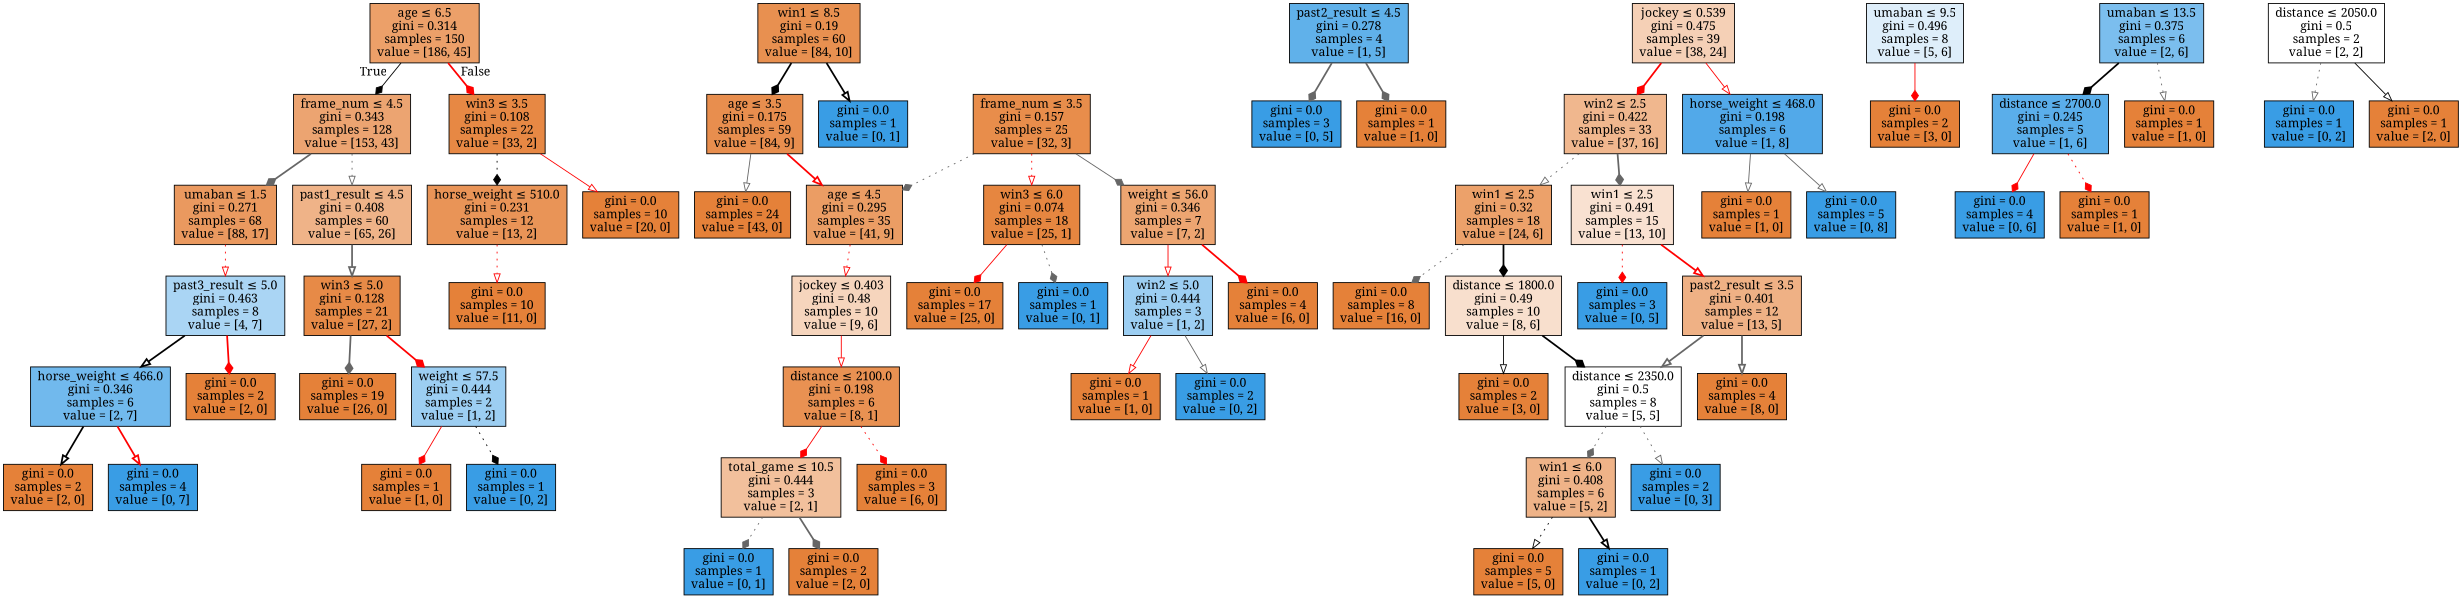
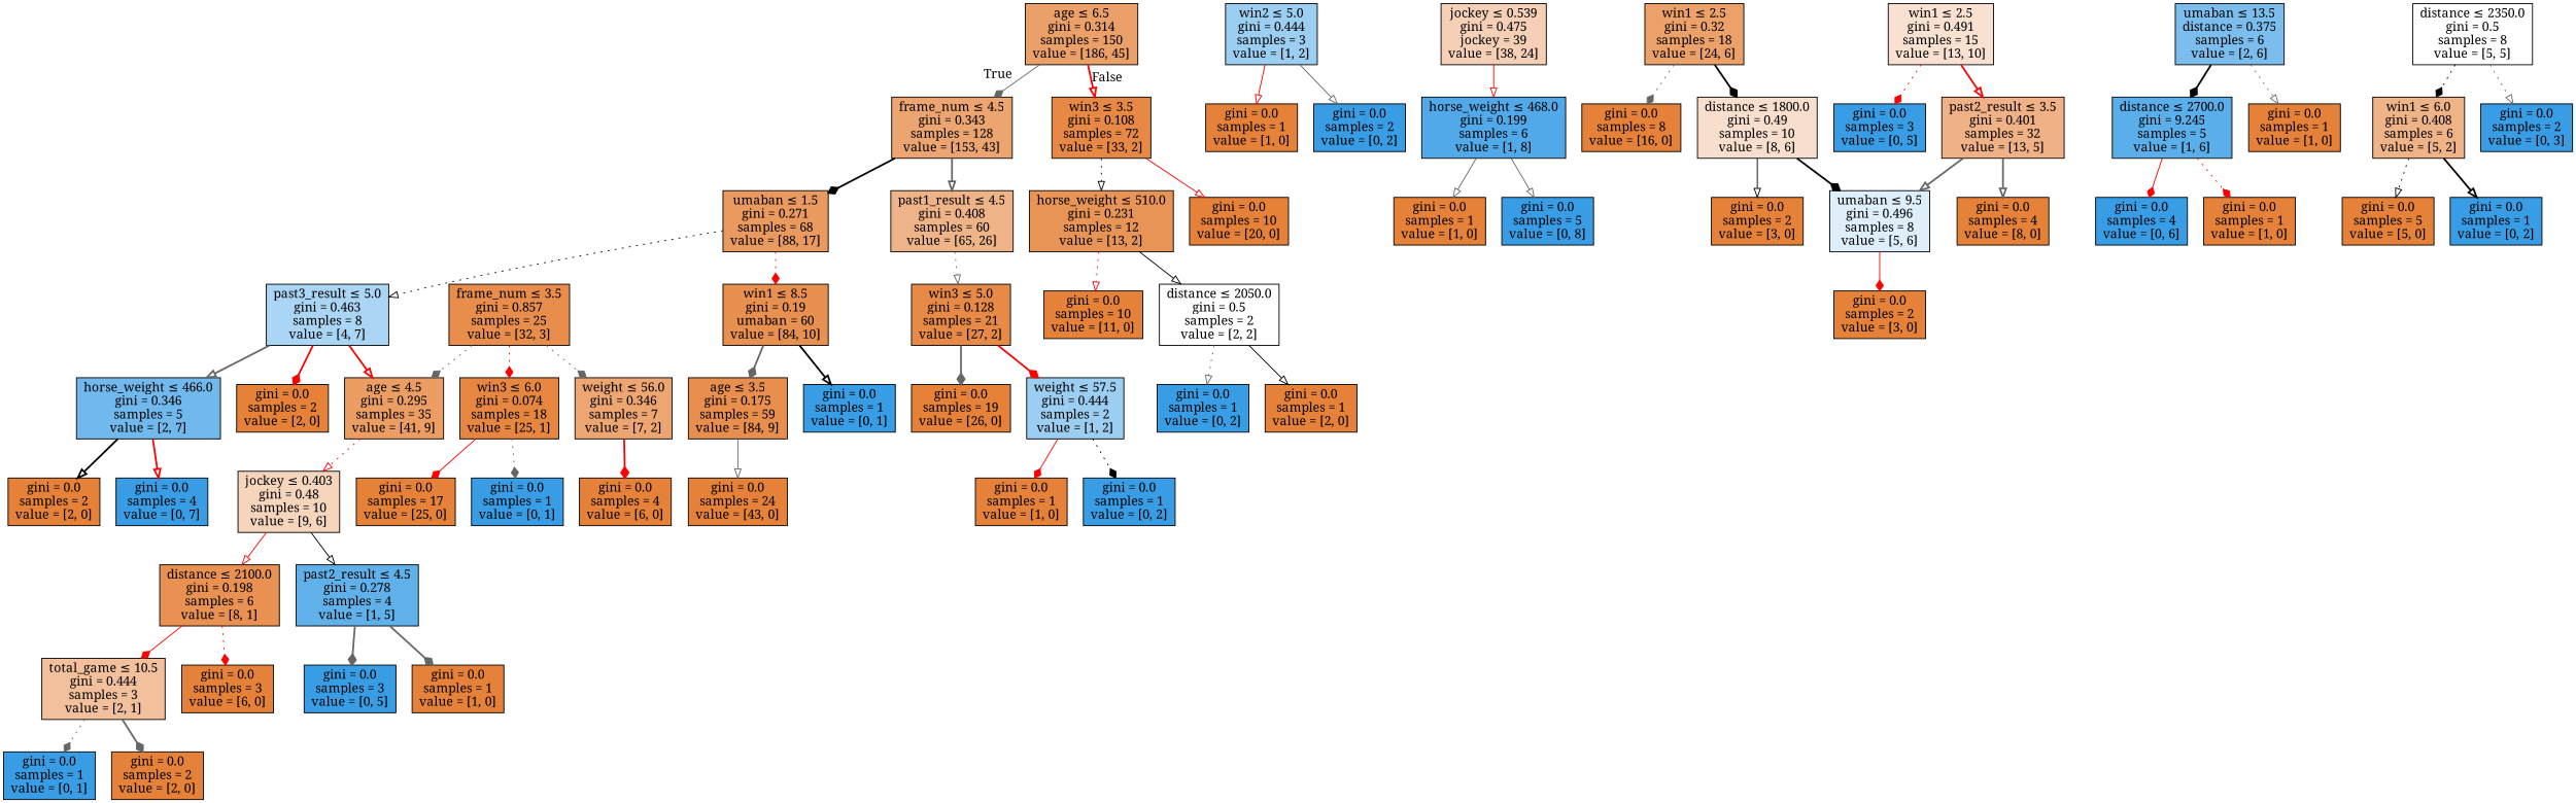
  digraph {
    fontname="Noto Serif"
    node [color=black fillcolor="#e58139ff" fontname="Noto Serif" shape=box style=filled]
    edge [arrowhead=diamond color=red fontname="Noto Serif" style=bold]
    n1 [fillcolor="#e58139c1" label=<age &le; 6.5<br/>gini = 0.314<br/>samples = 150<br/>value = [186, 45]>]
    n2 [fillcolor="#e58139b7" label=<frame_num &le; 4.5<br/>gini = 0.343<br/>samples = 128<br/>value = [153, 43]>]
-   n3 [fillcolor="#e58139f0" label=<win3 &le; 3.5<br/>gini = 0.108<br/>samples = 22<br/>value = [33, 2]>]
+   n3 [fillcolor="#e58139f0" label=<win3 &le; 3.5<br/>gini = 0.108<br/>samples = 72<br/>value = [33, 2]>]
    n4 [fillcolor="#e58139ce" label=<umaban &le; 1.5<br/>gini = 0.271<br/>samples = 68<br/>value = [88, 17]>]
    n5 [fillcolor="#e5813999" label=<past1_result &le; 4.5<br/>gini = 0.408<br/>samples = 60<br/>value = [65, 26]>]
    n6 [fillcolor="#e58139d8" label=<horse_weight &le; 510.0<br/>gini = 0.231<br/>samples = 12<br/>value = [13, 2]>]
    n7 [label=<gini = 0.0<br/>samples = 10<br/>value = [20, 0]>]
    n8 [fillcolor="#399de56d" label=<past3_result &le; 5.0<br/>gini = 0.463<br/>samples = 8<br/>value = [4, 7]>]
-   n9 [fillcolor="#e58139e1" label=<win1 &le; 8.5<br/>gini = 0.19<br/>samples = 60<br/>value = [84, 10]>]
+   n9 [fillcolor="#e58139e1" label=<win1 &le; 8.5<br/>gini = 0.19<br/>umaban = 60<br/>value = [84, 10]>]
    n10 [fillcolor="#e58139ec" label=<win3 &le; 5.0<br/>gini = 0.128<br/>samples = 21<br/>value = [27, 2]>]
-   n11 [fillcolor="#399de5b6" label=<horse_weight &le; 466.0<br/>gini = 0.346<br/>samples = 6<br/>value = [2, 7]>]
+   n11 [fillcolor="#399de5b6" label=<horse_weight &le; 466.0<br/>gini = 0.346<br/>samples = 5<br/>value = [2, 7]>]
    n12 [label=<gini = 0.0<br/>samples = 2<br/>value = [2, 0]>]
    n13 [fillcolor="#e58139e4" label=<age &le; 3.5<br/>gini = 0.175<br/>samples = 59<br/>value = [84, 9]>]
    n14 [fillcolor="#399de5ff" label=<gini = 0.0<br/>samples = 1<br/>value = [0, 1]>]
    n15 [label=<gini = 0.0<br/>samples = 2<br/>value = [2, 0]>]
    n16 [fillcolor="#399de5ff" label=<gini = 0.0<br/>samples = 4<br/>value = [0, 7]>]
    n17 [label=<gini = 0.0<br/>samples = 24<br/>value = [43, 0]>]
    n18 [fillcolor="#e58139c7" label=<age &le; 4.5<br/>gini = 0.295<br/>samples = 35<br/>value = [41, 9]>]
    n19 [fillcolor="#e5813955" label=<jockey &le; 0.403<br/>gini = 0.48<br/>samples = 10<br/>value = [9, 6]>]
    n20 [fillcolor="#e58139df" label=<distance &le; 2100.0<br/>gini = 0.198<br/>samples = 6<br/>value = [8, 1]>]
    n21 [fillcolor="#399de5cc" label=<past2_result &le; 4.5<br/>gini = 0.278<br/>samples = 4<br/>value = [1, 5]>]
-   n22 [fillcolor="#e58139e7" label=<frame_num &le; 3.5<br/>gini = 0.157<br/>samples = 25<br/>value = [32, 3]>]
+   n22 [fillcolor="#e58139e7" label=<frame_num &le; 3.5<br/>gini = 0.857<br/>samples = 25<br/>value = [32, 3]>]
    n23 [fillcolor="#e58139f5" label=<win3 &le; 6.0<br/>gini = 0.074<br/>samples = 18<br/>value = [25, 1]>]
    n24 [fillcolor="#e58139b6" label=<weight &le; 56.0<br/>gini = 0.346<br/>samples = 7<br/>value = [7, 2]>]
    n25 [fillcolor="#e581397f" label=<total_game &le; 10.5<br/>gini = 0.444<br/>samples = 3<br/>value = [2, 1]>]
    n26 [label=<gini = 0.0<br/>samples = 3<br/>value = [6, 0]>]
    n27 [fillcolor="#399de5ff" label=<gini = 0.0<br/>samples = 3<br/>value = [0, 5]>]
    n28 [label=<gini = 0.0<br/>samples = 1<br/>value = [1, 0]>]
    n29 [fillcolor="#399de5ff" label=<gini = 0.0<br/>samples = 1<br/>value = [0, 1]>]
    n30 [label=<gini = 0.0<br/>samples = 2<br/>value = [2, 0]>]
    n31 [label=<gini = 0.0<br/>samples = 17<br/>value = [25, 0]>]
    n32 [fillcolor="#399de5ff" label=<gini = 0.0<br/>samples = 1<br/>value = [0, 1]>]
    n33 [fillcolor="#399de57f" label=<win2 &le; 5.0<br/>gini = 0.444<br/>samples = 3<br/>value = [1, 2]>]
    n34 [label=<gini = 0.0<br/>samples = 4<br/>value = [6, 0]>]
    n35 [label=<gini = 0.0<br/>samples = 1<br/>value = [1, 0]>]
    n36 [fillcolor="#399de5ff" label=<gini = 0.0<br/>samples = 2<br/>value = [0, 2]>]
-   n37 [fillcolor="#e581395e" label=<jockey &le; 0.539<br/>gini = 0.475<br/>samples = 39<br/>value = [38, 24]>]
-   n38 [fillcolor="#e5813991" label=<win2 &le; 2.5<br/>gini = 0.422<br/>samples = 33<br/>value = [37, 16]>]
-   n39 [fillcolor="#399de5df" label=<horse_weight &le; 468.0<br/>gini = 0.198<br/>samples = 6<br/>value = [1, 8]>]
+   n37 [fillcolor="#e581395e" label=<jockey &le; 0.539<br/>gini = 0.475<br/>jockey = 39<br/>value = [38, 24]>]
+   n39 [fillcolor="#399de5df" label=<horse_weight &le; 468.0<br/>gini = 0.199<br/>samples = 6<br/>value = [1, 8]>]
    n40 [label=<gini = 0.0<br/>samples = 19<br/>value = [26, 0]>]
    n41 [fillcolor="#399de57f" label=<weight &le; 57.5<br/>gini = 0.444<br/>samples = 2<br/>value = [1, 2]>]
    n42 [fillcolor="#e58139bf" label=<win1 &le; 2.5<br/>gini = 0.32<br/>samples = 18<br/>value = [24, 6]>]
    n43 [fillcolor="#e581393b" label=<win1 &le; 2.5<br/>gini = 0.491<br/>samples = 15<br/>value = [13, 10]>]
    n44 [label=<gini = 0.0<br/>samples = 1<br/>value = [1, 0]>]
    n45 [fillcolor="#399de5ff" label=<gini = 0.0<br/>samples = 5<br/>value = [0, 8]>]
    n46 [label=<gini = 0.0<br/>samples = 8<br/>value = [16, 0]>]
    n47 [fillcolor="#e5813940" label=<distance &le; 1800.0<br/>gini = 0.49<br/>samples = 10<br/>value = [8, 6]>]
    n48 [fillcolor="#399de5ff" label=<gini = 0.0<br/>samples = 3<br/>value = [0, 5]>]
-   n49 [fillcolor="#e581399d" label=<past2_result &le; 3.5<br/>gini = 0.401<br/>samples = 12<br/>value = [13, 5]>]
+   n49 [fillcolor="#e581399d" label=<past2_result &le; 3.5<br/>gini = 0.401<br/>samples = 32<br/>value = [13, 5]>]
    n50 [label=<gini = 0.0<br/>samples = 2<br/>value = [3, 0]>]
    n51 [fillcolor="#399de52a" label=<umaban &le; 9.5<br/>gini = 0.496<br/>samples = 8<br/>value = [5, 6]>]
    n52 [label=<gini = 0.0<br/>samples = 2<br/>value = [3, 0]>]
-   n53 [fillcolor="#399de5aa" label=<umaban &le; 13.5<br/>gini = 0.375<br/>samples = 6<br/>value = [2, 6]>]
-   n54 [fillcolor="#399de5d4" label=<distance &le; 2700.0<br/>gini = 0.245<br/>samples = 5<br/>value = [1, 6]>]
+   n53 [fillcolor="#399de5aa" label=<umaban &le; 13.5<br/>distance = 0.375<br/>samples = 6<br/>value = [2, 6]>]
+   n54 [fillcolor="#399de5d4" label=<distance &le; 2700.0<br/>gini = 9.245<br/>samples = 5<br/>value = [1, 6]>]
    n55 [label=<gini = 0.0<br/>samples = 1<br/>value = [1, 0]>]
    n56 [fillcolor="#399de5ff" label=<gini = 0.0<br/>samples = 4<br/>value = [0, 6]>]
    n57 [label=<gini = 0.0<br/>samples = 1<br/>value = [1, 0]>]
    n58 [label=<gini = 0.0<br/>samples = 4<br/>value = [8, 0]>]
    n59 [fillcolor="#e5813900" label=<distance &le; 2350.0<br/>gini = 0.5<br/>samples = 8<br/>value = [5, 5]>]
    n60 [fillcolor="#e5813999" label=<win1 &le; 6.0<br/>gini = 0.408<br/>samples = 6<br/>value = [5, 2]>]
    n61 [fillcolor="#399de5ff" label=<gini = 0.0<br/>samples = 2<br/>value = [0, 3]>]
    n62 [label=<gini = 0.0<br/>samples = 5<br/>value = [5, 0]>]
    n63 [fillcolor="#399de5ff" label=<gini = 0.0<br/>samples = 1<br/>value = [0, 2]>]
    n64 [label=<gini = 0.0<br/>samples = 1<br/>value = [1, 0]>]
    n65 [fillcolor="#399de5ff" label=<gini = 0.0<br/>samples = 1<br/>value = [0, 2]>]
    n66 [label=<gini = 0.0<br/>samples = 10<br/>value = [11, 0]>]
    n67 [fillcolor="#e5813900" label=<distance &le; 2050.0<br/>gini = 0.5<br/>samples = 2<br/>value = [2, 2]>]
    n68 [fillcolor="#399de5ff" label=<gini = 0.0<br/>samples = 1<br/>value = [0, 2]>]
    n69 [label=<gini = 0.0<br/>samples = 1<br/>value = [2, 0]>]
-   n1 -> n2 [color=black headlabel=True labelangle=45 labeldistance=2.5 style=solid]
-   n1 -> n3 [headlabel=False labelangle=-45 labeldistance=2.5]
-   n2 -> n4 [color=gray40]
-   n2 -> n5 [arrowhead=onormal color=gray40 style=dotted]
-   n3 -> n6 [color=black style=dotted]
+   n1 -> n2 [color=gray40 headlabel=True labelangle=45 labeldistance=2.5 style=solid]
+   n1 -> n3 [arrowhead=onormal headlabel=False labelangle=-45 labeldistance=2.5]
+   n2 -> n4 [color=black]
+   n2 -> n5 [arrowhead=onormal color=gray40]
+   n3 -> n6 [arrowhead=onormal color=black style=dotted]
    n3 -> n7 [arrowhead=onormal style=solid]
-   n4 -> n8 [arrowhead=onormal style=dotted]
-   n5 -> n10 [arrowhead=onormal color=gray40]
+   n4 -> n8 [arrowhead=onormal color=black style=dotted]
+   n4 -> n9 [style=dotted]
+   n5 -> n10 [arrowhead=onormal color=gray40 style=dotted]
    n6 -> n66 [arrowhead=onormal style=dotted]
-   n8 -> n11 [arrowhead=onormal color=black]
+   n6 -> n67 [arrowhead=onormal color=black style=solid]
+   n8 -> n11 [arrowhead=onormal color=gray40]
    n8 -> n12
-   n9 -> n13 [color=black]
+   n9 -> n13 [color=gray40]
    n9 -> n14 [arrowhead=onormal color=black]
    n10 -> n40 [color=gray40]
    n10 -> n41
    n11 -> n15 [arrowhead=onormal color=black]
    n11 -> n16 [arrowhead=onormal]
    n13 -> n17 [arrowhead=onormal color=gray40 style=solid]
-   n13 -> n18 [arrowhead=onormal]
+   n8 -> n18 [arrowhead=onormal]
    n18 -> n19 [arrowhead=onormal style=dotted]
    n19 -> n20 [arrowhead=onormal style=solid]
+   n19 -> n21 [arrowhead=onormal color=black style=solid]
    n20 -> n25 [style=solid]
    n20 -> n26 [style=dotted]
    n21 -> n27 [color=gray40]
    n21 -> n28 [color=gray40]
    n22 -> n18 [color=gray40 style=dotted]
-   n22 -> n23 [arrowhead=onormal style=dotted]
-   n22 -> n24 [color=gray40 style=solid]
+   n22 -> n23 [style=dotted]
+   n22 -> n24 [color=gray40 style=dotted]
    n23 -> n31 [style=solid]
    n23 -> n32 [color=gray40 style=dotted]
-   n24 -> n33 [arrowhead=onormal style=solid]
    n24 -> n34
    n25 -> n29 [color=gray40 style=dotted]
    n25 -> n30 [color=gray40]
    n33 -> n35 [arrowhead=onormal style=solid]
    n33 -> n36 [arrowhead=onormal color=gray40 style=solid]
-   n37 -> n38
    n37 -> n39 [arrowhead=onormal style=solid]
-   n38 -> n42 [arrowhead=onormal color=gray40 style=dotted]
-   n38 -> n43 [color=gray40]
    n39 -> n44 [arrowhead=onormal color=gray40 style=solid]
    n39 -> n45 [arrowhead=onormal color=gray40 style=solid]
    n41 -> n64 [style=solid]
    n41 -> n65 [color=black style=dotted]
    n42 -> n46 [color=gray40 style=dotted]
    n42 -> n47 [color=black]
    n43 -> n48 [style=dotted]
    n43 -> n49 [arrowhead=onormal]
    n47 -> n50 [arrowhead=onormal color=black style=solid]
-   n47 -> n59 [color=black]
+   n47 -> n51 [color=black]
    n49 -> n58 [arrowhead=onormal color=gray40]
-   n49 -> n59 [arrowhead=onormal color=gray40]
+   n49 -> n51 [arrowhead=onormal color=gray40]
    n51 -> n52 [style=solid]
    n53 -> n54 [color=black]
    n53 -> n55 [arrowhead=onormal color=gray40 style=dotted]
    n54 -> n56 [style=solid]
    n54 -> n57 [style=dotted]
-   n59 -> n60 [color=gray40 style=dotted]
+   n59 -> n60 [color=black style=dotted]
    n59 -> n61 [arrowhead=onormal color=gray40 style=dotted]
    n60 -> n62 [arrowhead=onormal color=black style=dotted]
    n60 -> n63 [arrowhead=onormal color=black]
    n67 -> n68 [arrowhead=onormal color=gray40 style=dotted]
    n67 -> n69 [arrowhead=onormal color=black style=solid]
  }
